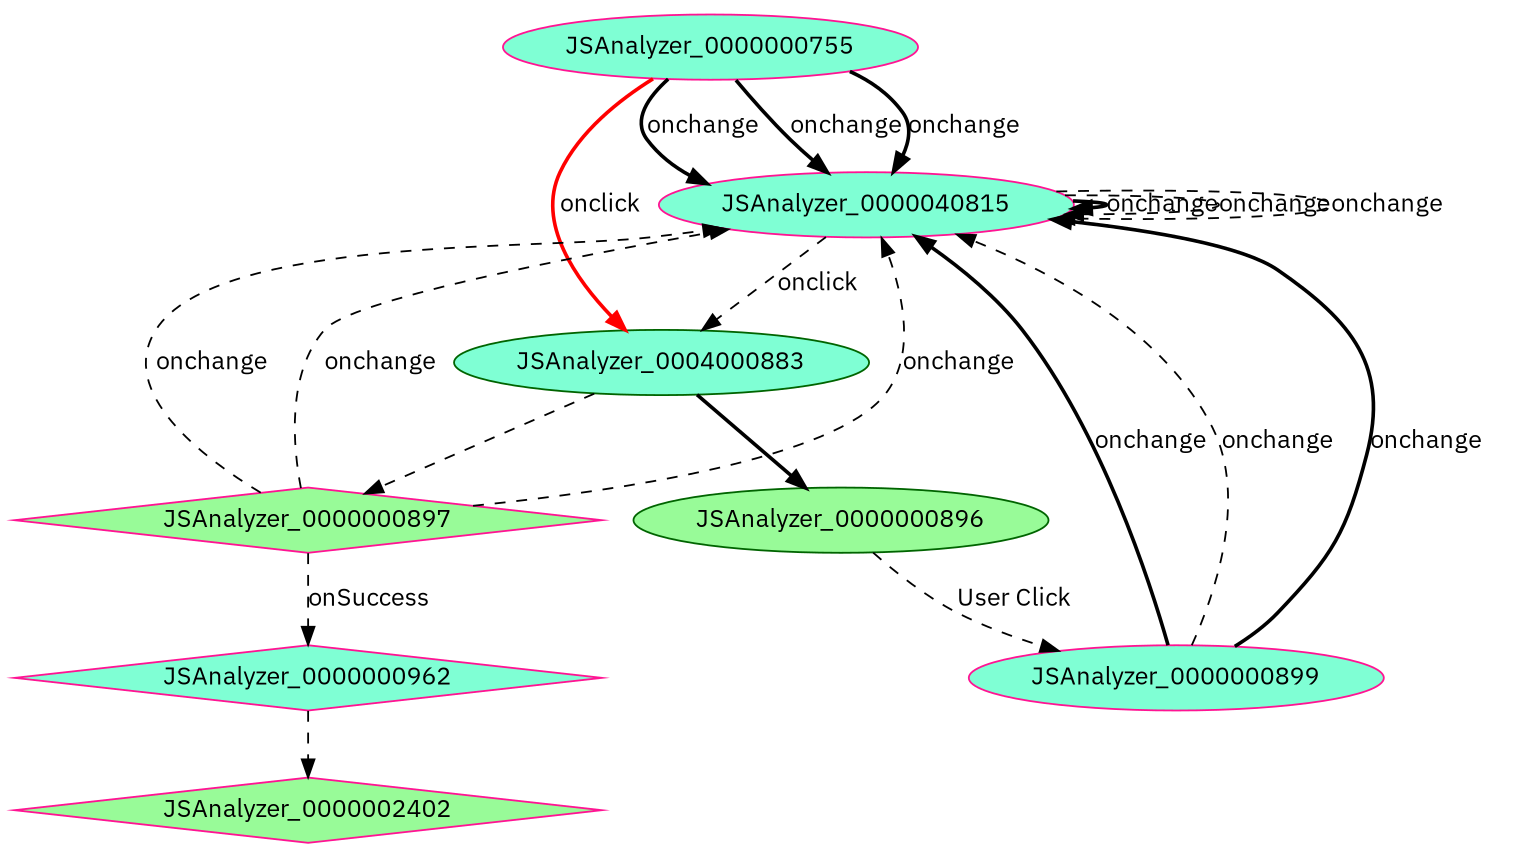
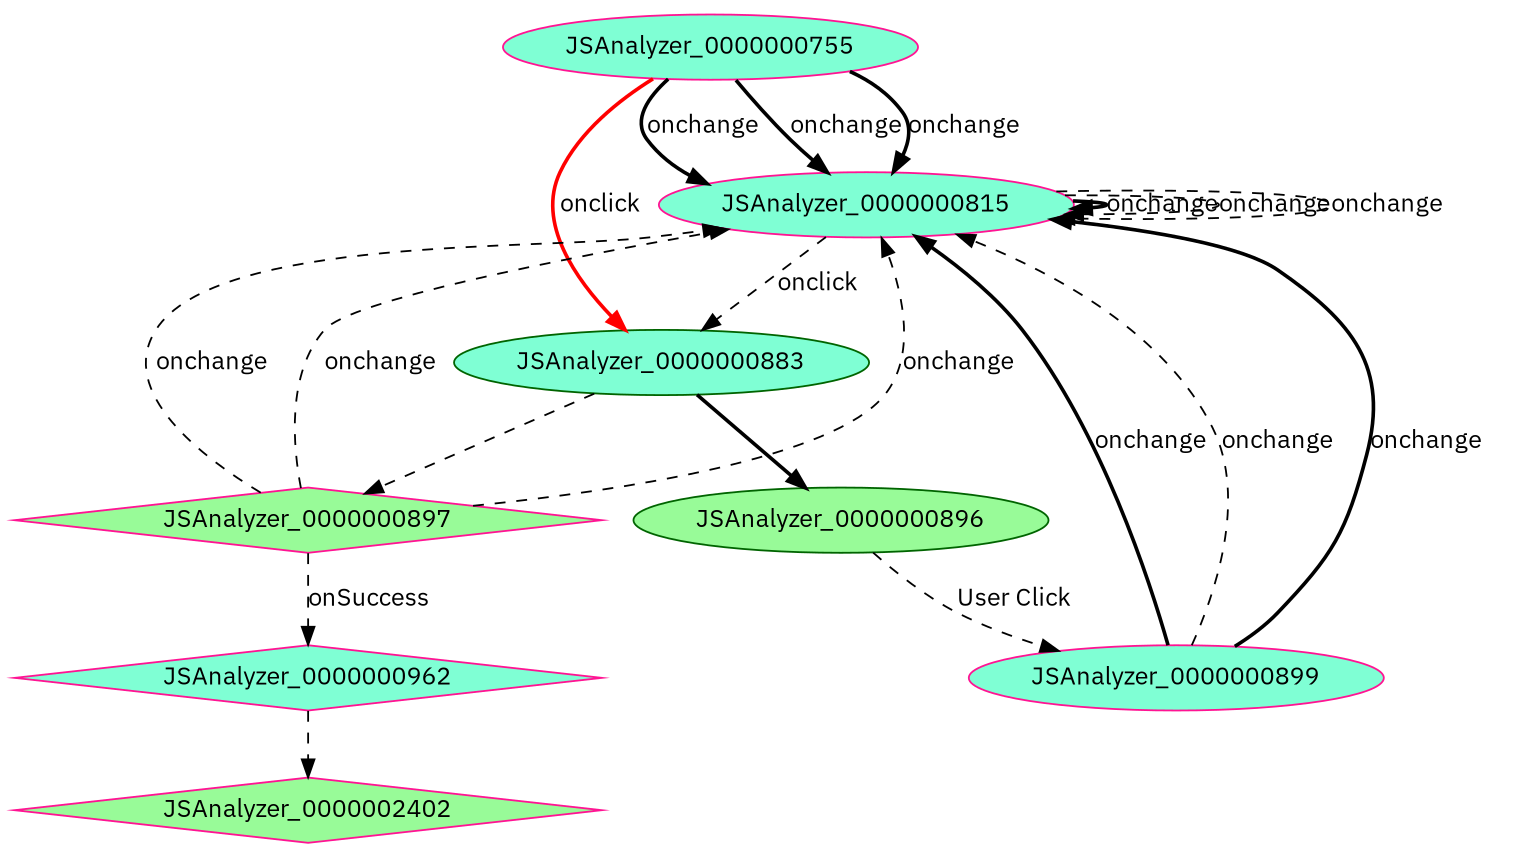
  digraph {
    fontname="IBM Plex Sans"
    node [color=deeppink fillcolor=aquamarine fontname="IBM Plex Sans" shape=ellipse style=filled]
    edge [fontname="IBM Plex Sans" style=dashed]
    JSAnalyzer_0000000755
-   JSAnalyzer_0000000815 [label=JSAnalyzer_0000040815]
-   JSAnalyzer_0000000883 [color=darkgreen label=JSAnalyzer_0004000883]
+   JSAnalyzer_0000000815
+   JSAnalyzer_0000000883 [color=darkgreen]
    n4 [fillcolor=palegreen label=JSAnalyzer_0000000897 shape=diamond]
    JSAnalyzer_0000000896 [color=darkgreen fillcolor=palegreen]
    JSAnalyzer_0000000962 [shape=diamond]
    JSAnalyzer_0000000899
    JSAnalyzer_0000002402 [fillcolor=palegreen shape=diamond]
    JSAnalyzer_0000000755 -> JSAnalyzer_0000000815 [label=onchange style=bold]
    JSAnalyzer_0000000755 -> JSAnalyzer_0000000815 [label=onchange style=bold]
    JSAnalyzer_0000000755 -> JSAnalyzer_0000000815 [label=onchange style=bold]
    JSAnalyzer_0000000755 -> JSAnalyzer_0000000883 [color=red label=onclick style=bold]
    JSAnalyzer_0000000815 -> JSAnalyzer_0000000815 [label=onchange style=bold]
    JSAnalyzer_0000000815 -> JSAnalyzer_0000000815 [label=onchange]
    JSAnalyzer_0000000815 -> JSAnalyzer_0000000815 [label=onchange]
    JSAnalyzer_0000000815 -> JSAnalyzer_0000000883 [label=onclick]
    JSAnalyzer_0000000883 -> n4
    JSAnalyzer_0000000883 -> JSAnalyzer_0000000896 [style=bold]
    n4 -> JSAnalyzer_0000000815 [label=onchange]
    n4 -> JSAnalyzer_0000000815 [label=onchange]
    n4 -> JSAnalyzer_0000000815 [label=onchange]
    n4 -> JSAnalyzer_0000000962 [label=onSuccess]
    JSAnalyzer_0000000896 -> JSAnalyzer_0000000899 [label="User Click"]
    JSAnalyzer_0000000962 -> JSAnalyzer_0000002402
    JSAnalyzer_0000000899 -> JSAnalyzer_0000000815 [label=onchange style=bold]
    JSAnalyzer_0000000899 -> JSAnalyzer_0000000815 [label=onchange style=bold]
    JSAnalyzer_0000000899 -> JSAnalyzer_0000000815 [label=onchange]
  }
